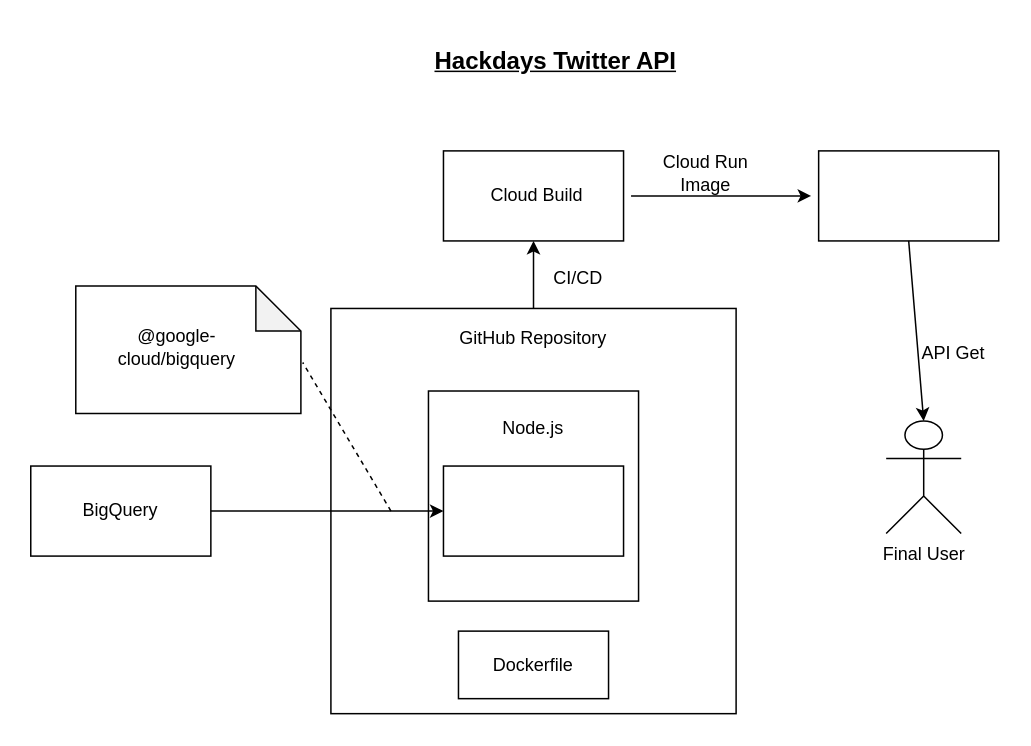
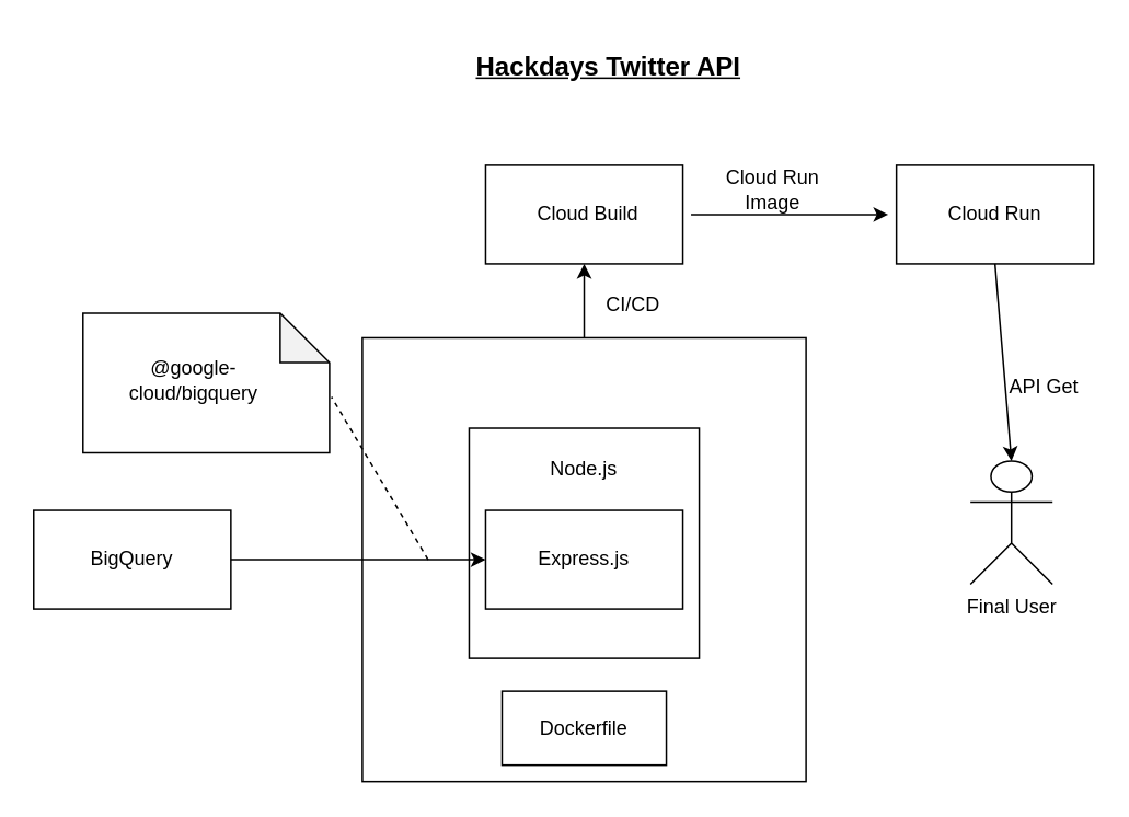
  <mxCell id="0" />
  <mxCell id="1" parent="0" />
  <mxCell id="2" value="" style="whiteSpace=wrap;html=1;aspect=fixed;" vertex="1" parent="1"><mxGeometry x="220" y="205" width="270" height="270" as="geometry" /></mxCell>
  <mxCell id="3" value="" style="whiteSpace=wrap;html=1;aspect=fixed;" vertex="1" parent="1"><mxGeometry x="285" y="260" width="140" height="140" as="geometry" /></mxCell>
  <mxCell id="4" value="" style="rounded=0;whiteSpace=wrap;html=1;" vertex="1" parent="1"><mxGeometry x="295" y="310" width="120" height="60" as="geometry" /></mxCell>
  <mxCell id="5" value="Node.js" style="text;html=1;strokeColor=none;fillColor=none;align=center;verticalAlign=middle;whiteSpace=wrap;rounded=0;" vertex="1" parent="1"><mxGeometry x="325" y="270" width="60" height="30" as="geometry" /></mxCell>
- <mxCell id="7" value="GitHub Repository" style="text;html=1;strokeColor=none;fillColor=none;align=center;verticalAlign=middle;whiteSpace=wrap;rounded=0;" vertex="1" parent="1"><mxGeometry x="280" y="210" width="150" height="30" as="geometry" /></mxCell>
+ <mxCell id="6" value="Express.js" style="text;html=1;strokeColor=none;fillColor=none;align=center;verticalAlign=middle;whiteSpace=wrap;rounded=0;" vertex="1" parent="1"><mxGeometry x="325" y="325" width="60" height="30" as="geometry" /></mxCell>
  <mxCell id="8" value="" style="rounded=0;whiteSpace=wrap;html=1;" vertex="1" parent="1"><mxGeometry x="305" y="420" width="100" height="45" as="geometry" /></mxCell>
  <mxCell id="9" value="Dockerfile" style="text;html=1;strokeColor=none;fillColor=none;align=center;verticalAlign=middle;whiteSpace=wrap;rounded=0;" vertex="1" parent="1"><mxGeometry x="325" y="428" width="60" height="30" as="geometry" /></mxCell>
  <mxCell id="10" value="" style="rounded=0;whiteSpace=wrap;html=1;" vertex="1" parent="1"><mxGeometry x="20" y="310" width="120" height="60" as="geometry" /></mxCell>
  <mxCell id="11" value="BigQuery" style="text;html=1;strokeColor=none;fillColor=none;align=center;verticalAlign=middle;whiteSpace=wrap;rounded=0;" vertex="1" parent="1"><mxGeometry x="50" y="325" width="60" height="30" as="geometry" /></mxCell>
  <mxCell id="12" value="" style="rounded=0;whiteSpace=wrap;html=1;" vertex="1" parent="1"><mxGeometry x="295" y="100" width="120" height="60" as="geometry" /></mxCell>
  <mxCell id="13" value="Cloud Build" style="text;html=1;strokeColor=none;fillColor=none;align=center;verticalAlign=middle;whiteSpace=wrap;rounded=0;" vertex="1" parent="1"><mxGeometry x="325" y="115" width="65" height="30" as="geometry" /></mxCell>
  <mxCell id="14" value="" style="rounded=0;whiteSpace=wrap;html=1;" vertex="1" parent="1"><mxGeometry x="545" y="100" width="120" height="60" as="geometry" /></mxCell>
+ <mxCell id="15" value="Cloud Run" style="text;html=1;strokeColor=none;fillColor=none;align=center;verticalAlign=middle;whiteSpace=wrap;rounded=0;" vertex="1" parent="1"><mxGeometry x="575" y="115" width="60" height="30" as="geometry" /></mxCell>
  <mxCell id="16" value="Final User" style="shape=umlActor;verticalLabelPosition=bottom;verticalAlign=top;html=1;outlineConnect=0;" vertex="1" parent="1"><mxGeometry x="590" y="280" width="50" height="75" as="geometry" /></mxCell>
  <mxCell id="17" value="" style="endArrow=classic;html=1;rounded=0;exitX=0.5;exitY=1;exitDx=0;exitDy=0;entryX=0.5;entryY=0;entryDx=0;entryDy=0;entryPerimeter=0;" edge="1" parent="1" source="14" target="16"><mxGeometry width="50" height="50" relative="1" as="geometry"><mxPoint x="570" y="250" as="sourcePoint" /><mxPoint x="600" y="270" as="targetPoint" /></mxGeometry></mxCell>
  <mxCell id="18" value="API Get" style="text;html=1;strokeColor=none;fillColor=none;align=center;verticalAlign=middle;whiteSpace=wrap;rounded=0;" vertex="1" parent="1"><mxGeometry x="605" y="220" width="60" height="30" as="geometry" /></mxCell>
  <mxCell id="19" value="" style="endArrow=classic;html=1;rounded=0;" edge="1" parent="1"><mxGeometry width="50" height="50" relative="1" as="geometry"><mxPoint x="420" y="130" as="sourcePoint" /><mxPoint x="540" y="130" as="targetPoint" /></mxGeometry></mxCell>
  <mxCell id="20" value="Cloud Run Image" style="text;html=1;strokeColor=none;fillColor=none;align=center;verticalAlign=middle;whiteSpace=wrap;rounded=0;" vertex="1" parent="1"><mxGeometry x="440" y="100" width="60" height="30" as="geometry" /></mxCell>
  <mxCell id="21" value="" style="endArrow=classic;html=1;rounded=0;entryX=0.5;entryY=1;entryDx=0;entryDy=0;exitX=0.5;exitY=0;exitDx=0;exitDy=0;" edge="1" parent="1" source="2" target="12"><mxGeometry width="50" height="50" relative="1" as="geometry"><mxPoint x="160" y="190" as="sourcePoint" /><mxPoint x="210" y="140" as="targetPoint" /></mxGeometry></mxCell>
  <mxCell id="22" value="CI/CD" style="text;html=1;strokeColor=none;fillColor=none;align=center;verticalAlign=middle;whiteSpace=wrap;rounded=0;" vertex="1" parent="1"><mxGeometry x="355" y="170" width="60" height="30" as="geometry" /></mxCell>
  <mxCell id="23" value="" style="endArrow=classic;html=1;rounded=0;entryX=0;entryY=0.5;entryDx=0;entryDy=0;exitX=1;exitY=0.5;exitDx=0;exitDy=0;" edge="1" parent="1" source="10" target="4"><mxGeometry width="50" height="50" relative="1" as="geometry"><mxPoint x="110" y="290" as="sourcePoint" /><mxPoint x="160" y="240" as="targetPoint" /></mxGeometry></mxCell>
  <mxCell id="24" value="" style="shape=note;whiteSpace=wrap;html=1;backgroundOutline=1;darkOpacity=0.05;" vertex="1" parent="1"><mxGeometry x="50" y="190" width="150" height="85" as="geometry" /></mxCell>
  <mxCell id="25" value="" style="endArrow=none;dashed=1;html=1;rounded=0;entryX=1.008;entryY=0.6;entryDx=0;entryDy=0;entryPerimeter=0;" edge="1" parent="1" target="24"><mxGeometry width="50" height="50" relative="1" as="geometry"><mxPoint x="260" y="340" as="sourcePoint" /><mxPoint x="80" y="410" as="targetPoint" /></mxGeometry></mxCell>
  <mxCell id="26" value="@google-cloud/bigquery" style="text;html=1;strokeColor=none;fillColor=none;align=center;verticalAlign=middle;whiteSpace=wrap;rounded=0;" vertex="1" parent="1"><mxGeometry x="70" y="210" width="95" height="42" as="geometry" /></mxCell>
  <mxCell id="27" value="&lt;font style=&quot;font-size: 16px;&quot;&gt;&lt;u&gt;&lt;b&gt;Hackdays Twitter API&lt;/b&gt;&lt;/u&gt;&lt;/font&gt;" style="text;html=1;strokeColor=none;fillColor=none;align=center;verticalAlign=middle;whiteSpace=wrap;rounded=0;" vertex="1" parent="1"><mxGeometry x="195" y="20" width="350" height="40" as="geometry" /></mxCell>
